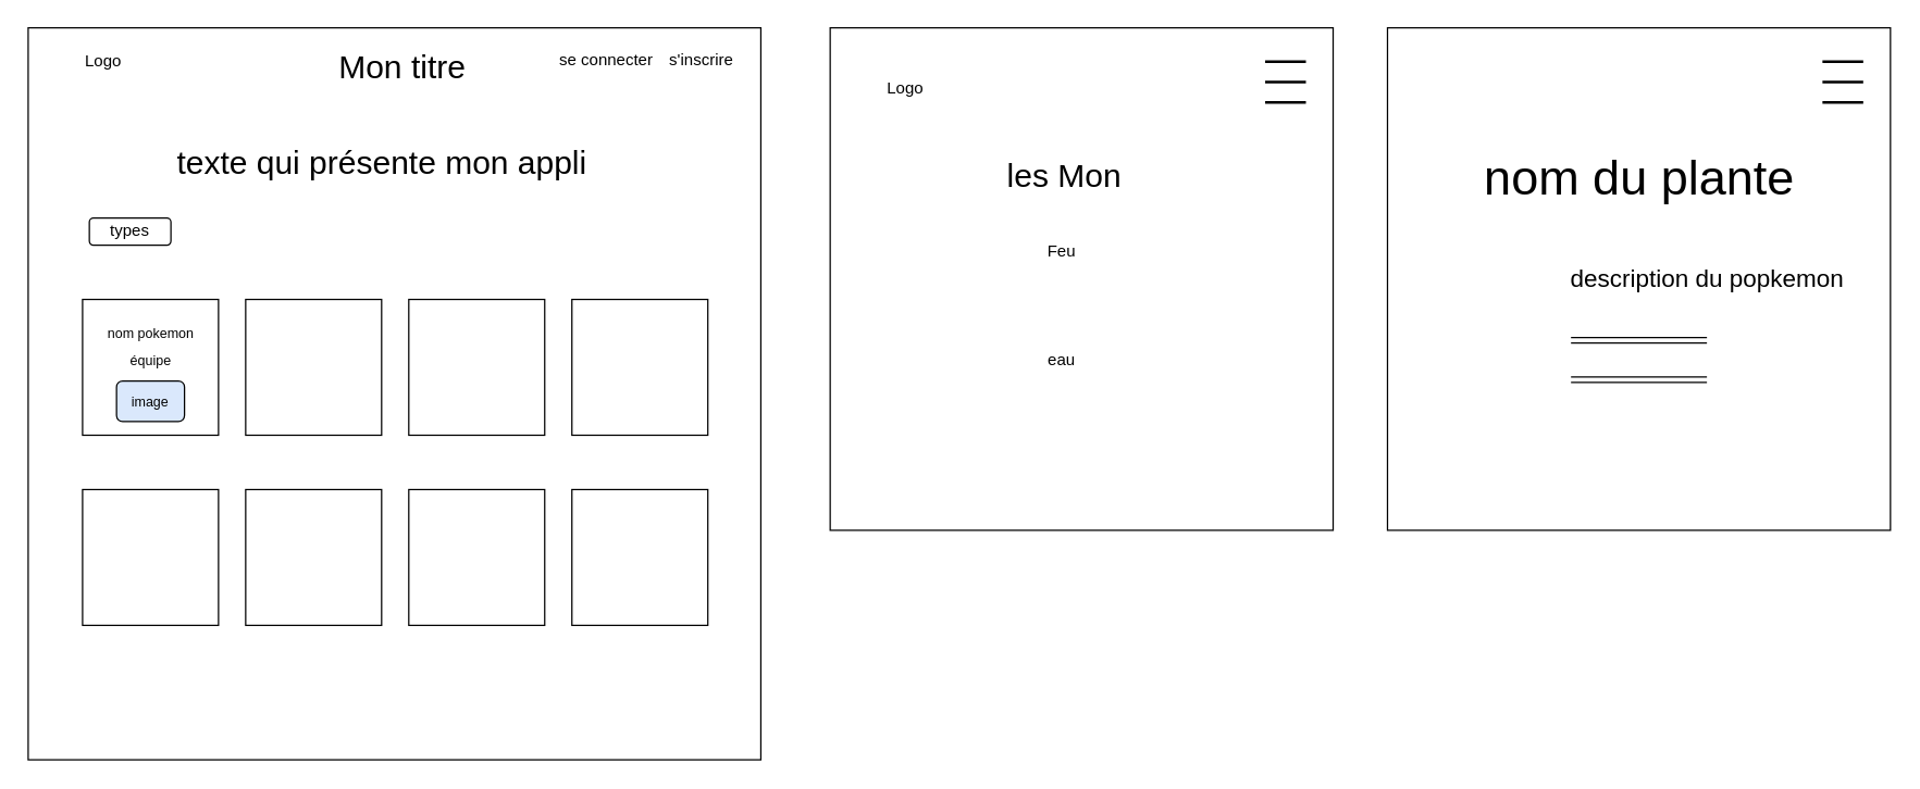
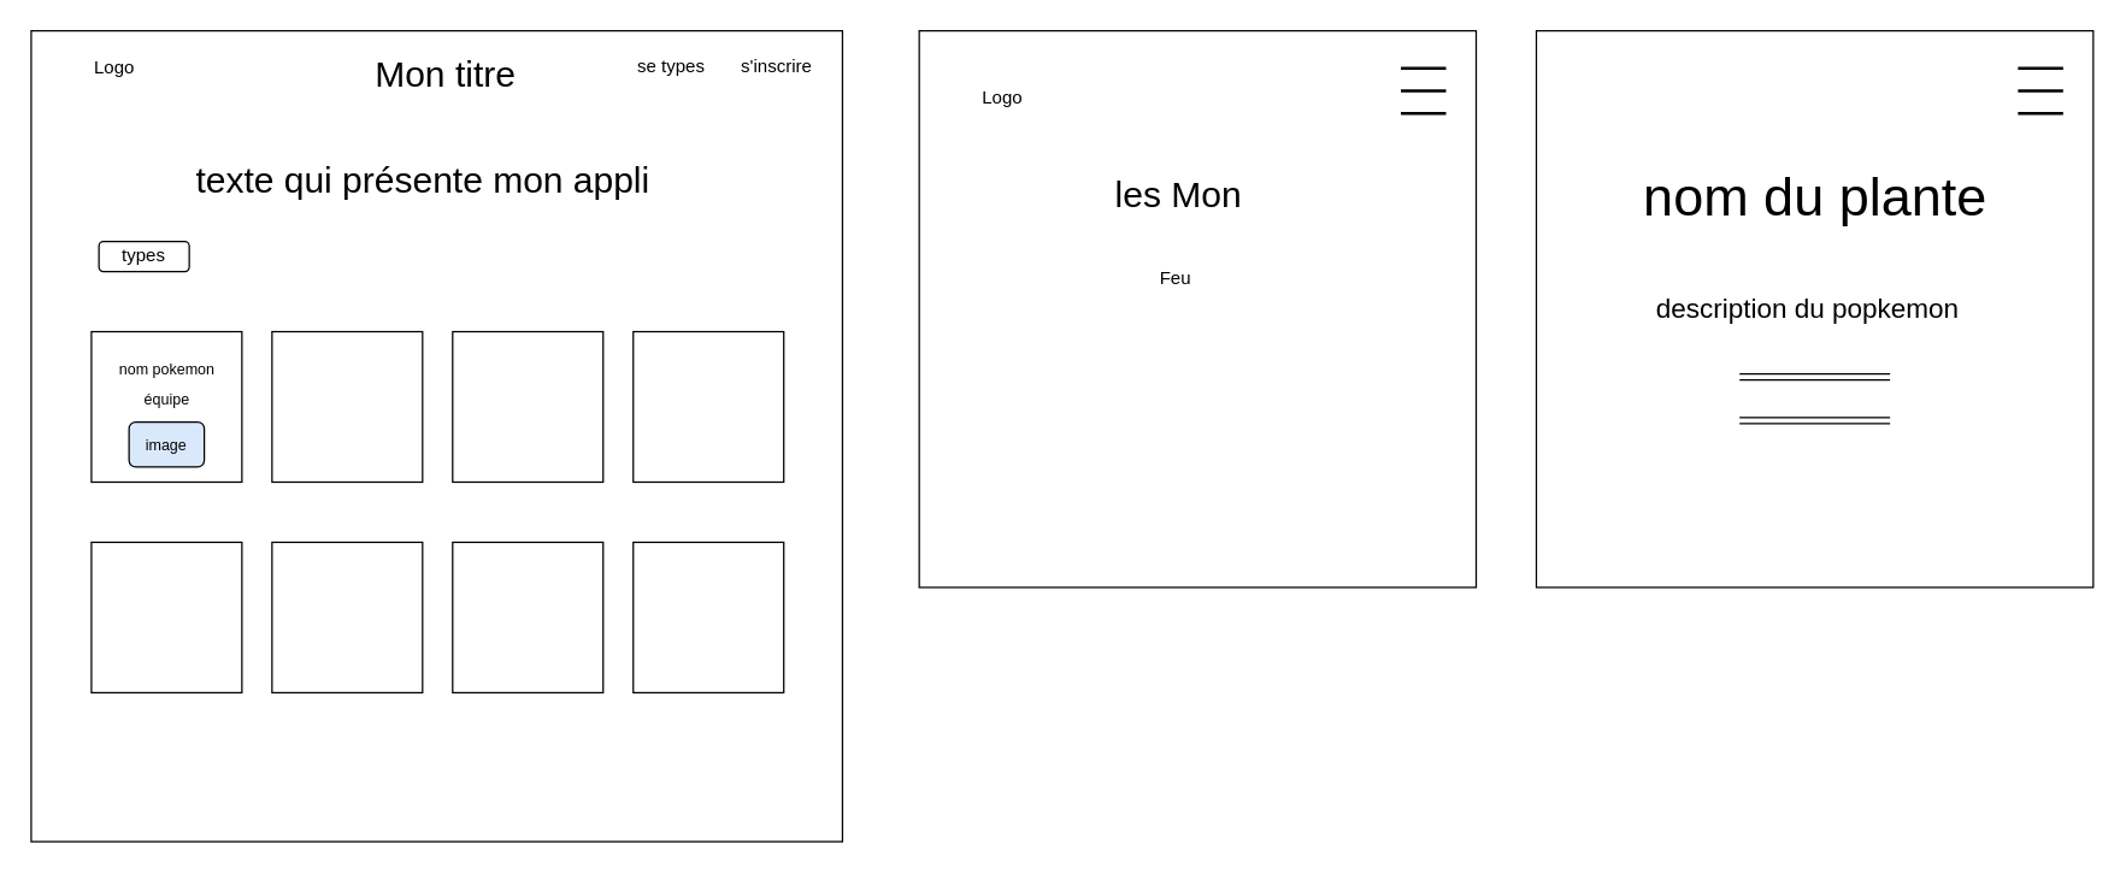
  <mxCell id="0" />
  <mxCell id="1" parent="0" />
  <mxCell id="2" value="" style="whiteSpace=wrap;html=1;aspect=fixed;" vertex="1" parent="1"><mxGeometry x="20" y="20" width="539" height="539" as="geometry" /></mxCell>
  <mxCell id="3" value="Logo" style="text;html=1;align=center;verticalAlign=middle;resizable=0;points=[];autosize=1;strokeColor=none;fillColor=none;" vertex="1" parent="1"><mxGeometry x="50" y="30" width="50" height="30" as="geometry" /></mxCell>
  <mxCell id="4" value="&lt;font style=&quot;font-size: 24px;&quot;&gt;Mon titre&lt;/font&gt;" style="text;html=1;align=center;verticalAlign=middle;resizable=0;points=[];autosize=1;strokeColor=none;fillColor=none;" vertex="1" parent="1"><mxGeometry x="235" y="30" width="120" height="40" as="geometry" /></mxCell>
- <mxCell id="5" value="&lt;font style=&quot;font-size: 12px;&quot;&gt;se connecter&lt;/font&gt;" style="text;html=1;align=center;verticalAlign=middle;resizable=0;points=[];autosize=1;strokeColor=none;fillColor=none;fontSize=24;" vertex="1" parent="1"><mxGeometry x="400" y="20" width="90" height="40" as="geometry" /></mxCell>
+ <mxCell id="5" value="&lt;font style=&quot;font-size: 12px;&quot;&gt;se types&lt;/font&gt;" style="text;html=1;align=center;verticalAlign=middle;resizable=0;points=[];autosize=1;strokeColor=none;fillColor=none;fontSize=24;" vertex="1" parent="1"><mxGeometry x="400" y="20" width="90" height="40" as="geometry" /></mxCell>
  <mxCell id="6" value="&lt;font style=&quot;font-size: 12px;&quot;&gt;s'inscrire&lt;/font&gt;" style="text;html=1;align=center;verticalAlign=middle;resizable=0;points=[];autosize=1;strokeColor=none;fillColor=none;fontSize=24;" vertex="1" parent="1"><mxGeometry x="480" y="20" width="70" height="40" as="geometry" /></mxCell>
  <mxCell id="7" value="&lt;font style=&quot;font-size: 24px;&quot;&gt;texte qui présente mon appli&lt;/font&gt;" style="text;html=1;align=center;verticalAlign=middle;resizable=0;points=[];autosize=1;strokeColor=none;fillColor=none;fontSize=12;" vertex="1" parent="1"><mxGeometry x="115" y="100" width="330" height="40" as="geometry" /></mxCell>
  <mxCell id="8" value="" style="whiteSpace=wrap;html=1;aspect=fixed;fontSize=24;" vertex="1" parent="1"><mxGeometry x="60" y="220" width="100" height="100" as="geometry" /></mxCell>
  <mxCell id="9" value="" style="whiteSpace=wrap;html=1;aspect=fixed;fontSize=24;" vertex="1" parent="1"><mxGeometry x="180" y="220" width="100" height="100" as="geometry" /></mxCell>
  <mxCell id="10" value="" style="whiteSpace=wrap;html=1;aspect=fixed;fontSize=24;" vertex="1" parent="1"><mxGeometry x="300" y="220" width="100" height="100" as="geometry" /></mxCell>
  <mxCell id="11" value="" style="whiteSpace=wrap;html=1;aspect=fixed;fontSize=24;" vertex="1" parent="1"><mxGeometry x="420" y="220" width="100" height="100" as="geometry" /></mxCell>
  <mxCell id="12" value="" style="whiteSpace=wrap;html=1;aspect=fixed;fontSize=24;" vertex="1" parent="1"><mxGeometry x="420" y="360" width="100" height="100" as="geometry" /></mxCell>
  <mxCell id="13" value="" style="whiteSpace=wrap;html=1;aspect=fixed;fontSize=24;" vertex="1" parent="1"><mxGeometry x="180" y="360" width="100" height="100" as="geometry" /></mxCell>
  <mxCell id="14" value="" style="whiteSpace=wrap;html=1;aspect=fixed;fontSize=24;" vertex="1" parent="1"><mxGeometry x="300" y="360" width="100" height="100" as="geometry" /></mxCell>
  <mxCell id="15" value="" style="whiteSpace=wrap;html=1;aspect=fixed;fontSize=24;" vertex="1" parent="1"><mxGeometry x="60" y="360" width="100" height="100" as="geometry" /></mxCell>
  <mxCell id="16" value="nom pokemon" style="text;html=1;align=center;verticalAlign=middle;resizable=0;points=[];autosize=1;strokeColor=none;fillColor=none;fontSize=10;" vertex="1" parent="1"><mxGeometry x="65" y="230" width="90" height="30" as="geometry" /></mxCell>
  <mxCell id="17" value="image" style="rounded=1;whiteSpace=wrap;html=1;fontSize=10;fillColor=#dae8fc;" vertex="1" parent="1"><mxGeometry x="85" y="280" width="50" height="30" as="geometry" /></mxCell>
  <mxCell id="18" value="équipe" style="text;html=1;align=center;verticalAlign=middle;resizable=0;points=[];autosize=1;strokeColor=none;fillColor=none;fontSize=10;" vertex="1" parent="1"><mxGeometry x="85" y="250" width="50" height="30" as="geometry" /></mxCell>
  <mxCell id="19" value="" style="whiteSpace=wrap;html=1;aspect=fixed;fontSize=10;" vertex="1" parent="1"><mxGeometry x="610" y="20" width="370" height="370" as="geometry" /></mxCell>
  <mxCell id="20" value="Logo" style="text;html=1;align=center;verticalAlign=middle;resizable=0;points=[];autosize=1;strokeColor=none;fillColor=none;" vertex="1" parent="1"><mxGeometry x="640" y="50" width="50" height="30" as="geometry" /></mxCell>
  <mxCell id="21" value="les Mon" style="text;html=1;align=center;verticalAlign=middle;resizable=0;points=[];autosize=1;strokeColor=none;fillColor=none;fontSize=24;" vertex="1" parent="1"><mxGeometry x="722" y="110" width="120" height="40" as="geometry" /></mxCell>
  <mxCell id="22" value="" style="line;strokeWidth=2;html=1;fontSize=24;" vertex="1" parent="1"><mxGeometry x="930" y="55" width="30" height="10" as="geometry" /></mxCell>
  <mxCell id="23" value="" style="line;strokeWidth=2;html=1;fontSize=24;" vertex="1" parent="1"><mxGeometry x="930" y="70" width="30" height="10" as="geometry" /></mxCell>
  <mxCell id="24" value="" style="line;strokeWidth=2;html=1;fontSize=24;" vertex="1" parent="1"><mxGeometry x="930" y="40" width="30" height="10" as="geometry" /></mxCell>
  <mxCell id="25" value="Feu" style="text;html=1;align=center;verticalAlign=middle;resizable=0;points=[];autosize=1;strokeColor=none;fillColor=none;fontSize=12;" vertex="1" parent="1"><mxGeometry x="760" y="170" width="40" height="30" as="geometry" /></mxCell>
- <mxCell id="26" value="eau" style="text;html=1;align=center;verticalAlign=middle;resizable=0;points=[];autosize=1;strokeColor=none;fillColor=none;fontSize=12;" vertex="1" parent="1"><mxGeometry x="760" y="250" width="40" height="30" as="geometry" /></mxCell>
  <mxCell id="27" value="types" style="rounded=1;whiteSpace=wrap;html=1;fontSize=12;" vertex="1" parent="1"><mxGeometry x="65" y="160" width="60" height="20" as="geometry" /></mxCell>
  <mxCell id="28" value="" style="whiteSpace=wrap;html=1;aspect=fixed;fontSize=10;" vertex="1" parent="1"><mxGeometry x="1020" y="20" width="370" height="370" as="geometry" /></mxCell>
  <mxCell id="29" value="" style="line;strokeWidth=2;html=1;fontSize=24;" vertex="1" parent="1"><mxGeometry x="1340" y="55" width="30" height="10" as="geometry" /></mxCell>
  <mxCell id="30" value="" style="line;strokeWidth=2;html=1;fontSize=24;" vertex="1" parent="1"><mxGeometry x="1340" y="70" width="30" height="10" as="geometry" /></mxCell>
  <mxCell id="31" value="" style="line;strokeWidth=2;html=1;fontSize=24;" vertex="1" parent="1"><mxGeometry x="1340" y="40" width="30" height="10" as="geometry" /></mxCell>
  <mxCell id="32" value="&lt;font style=&quot;font-size: 36px;&quot;&gt;nom du plante&lt;/font&gt;" style="text;html=1;align=center;verticalAlign=middle;resizable=0;points=[];autosize=1;strokeColor=none;fillColor=none;fontSize=12;" vertex="1" parent="1"><mxGeometry x="1055" y="100" width="300" height="60" as="geometry" /></mxCell>
- <mxCell id="33" value="description du popkemon" style="text;html=1;align=center;verticalAlign=middle;resizable=0;points=[];autosize=1;strokeColor=none;fillColor=none;fontSize=18;" vertex="1" parent="1"><mxGeometry x="1145" y="185" width="220" height="40" as="geometry" /></mxCell>
+ <mxCell id="33" value="description du popkemon" style="text;html=1;align=center;verticalAlign=middle;resizable=0;points=[];autosize=1;strokeColor=none;fillColor=none;fontSize=18;" vertex="1" parent="1"><mxGeometry x="1090" y="185" width="220" height="40" as="geometry" /></mxCell>
  <mxCell id="34" value="" style="shape=link;html=1;fontSize=36;" edge="1" parent="1"><mxGeometry width="100" relative="1" as="geometry"><mxPoint x="1155" y="250" as="sourcePoint" /><mxPoint x="1255" y="250" as="targetPoint" /></mxGeometry></mxCell>
  <mxCell id="35" value="" style="shape=link;html=1;fontSize=36;" edge="1" parent="1"><mxGeometry width="100" relative="1" as="geometry"><mxPoint x="1155" y="279" as="sourcePoint" /><mxPoint x="1255" y="279" as="targetPoint" /></mxGeometry></mxCell>
